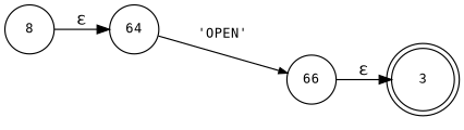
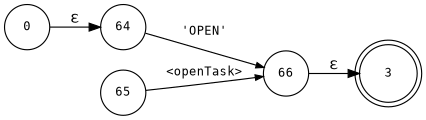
  digraph {
    fontname="DejaVu Sans Mono"
    rankdir=LR
    node [fixedsize=true fontname="DejaVu Sans Mono" fontsize=11 shape=circle peripheries=1]
    edge [fontname="DejaVu Sans Mono"]
    n1 [label=3 shape=doublecircle width=.6 peripheries=""]
    n2 [label=64 width=.55]
    n3 [label=66 width=.55]
-   n5 [label=8 width=.55]
+   n4 [label=65 width=.55]
+   n5 [label=0 width=.55]
    n2 -> n3 [arrowhead=normal arrowsize=.7 fontsize=11 label="'OPEN'"]
    n3 -> n1 [label="&epsilon;"]
+   n4 -> n3 [arrowhead=normal arrowsize=.7 fontsize=11 label="<openTask>"]
    n5 -> n2 [label="&epsilon;"]
  }
